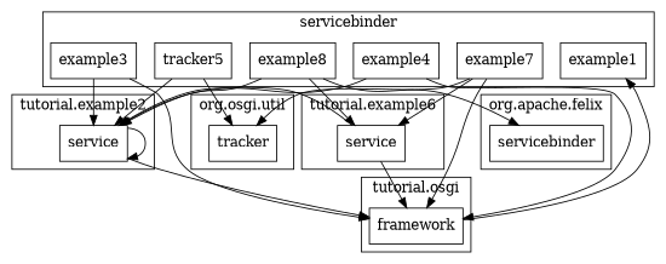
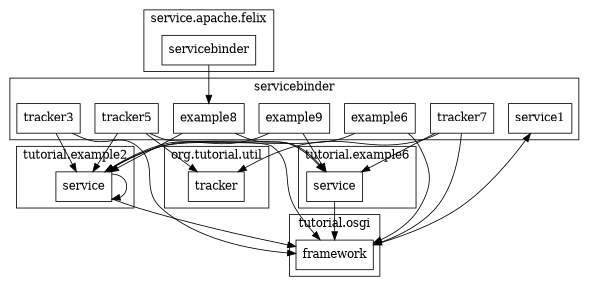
  digraph {
    node [shape=box]
    edge [style=solid]
-   n1 [label=example3]
+   n1 [label=tracker3]
    n2 [label=tracker5]
-   n3 [label=example7]
+   n3 [label=tracker7]
    n4 [label=example8]
-   n6 [label=example1]
-   n7 [label=example4]
+   n5 [label=example9]
+   n6 [label=service1]
+   n7 [label=example6]
    n8 [label=servicebinder]
    n9 [label=tracker]
    n10 [label=service]
    n11 [label=service]
    n12 [label=framework]
    subgraph cluster_1 {
      label=servicebinder
      rankdir=LR
      n1
      n2
      n3
      n4
+     n5
      n6
      n7
    }
    subgraph cluster_2 {
-     label="org.apache.felix"
+     label="service.apache.felix"
      rankdir=LR
      n8
    }
    subgraph cluster_3 {
-     label="org.osgi.util"
+     label="org.tutorial.util"
      rankdir=LR
      n9
    }
    subgraph cluster_4 {
      label="tutorial.example6"
      rankdir=LR
      n10
    }
    subgraph cluster_5 {
      label="tutorial.example2"
      rankdir=LR
      n11
    }
    subgraph cluster_6 {
      label="tutorial.osgi"
      rankdir=LR
      n12
    }
    n1 -> n11
    n1 -> n12
    n2 -> n9
    n2 -> n11
+   n2 -> n12
    n3 -> n9
    n3 -> n10
    n3 -> n12
-   n4 -> n8
+   n8 -> n4
    n4 -> n10
    n4 -> n11
+   n5 -> n10
+   n5 -> n11
    n7 -> n11
    n7 -> n12
    n10 -> n11
    n10 -> n12
    n11 -> n11
    n11 -> n12
    n12 -> n6
  }
